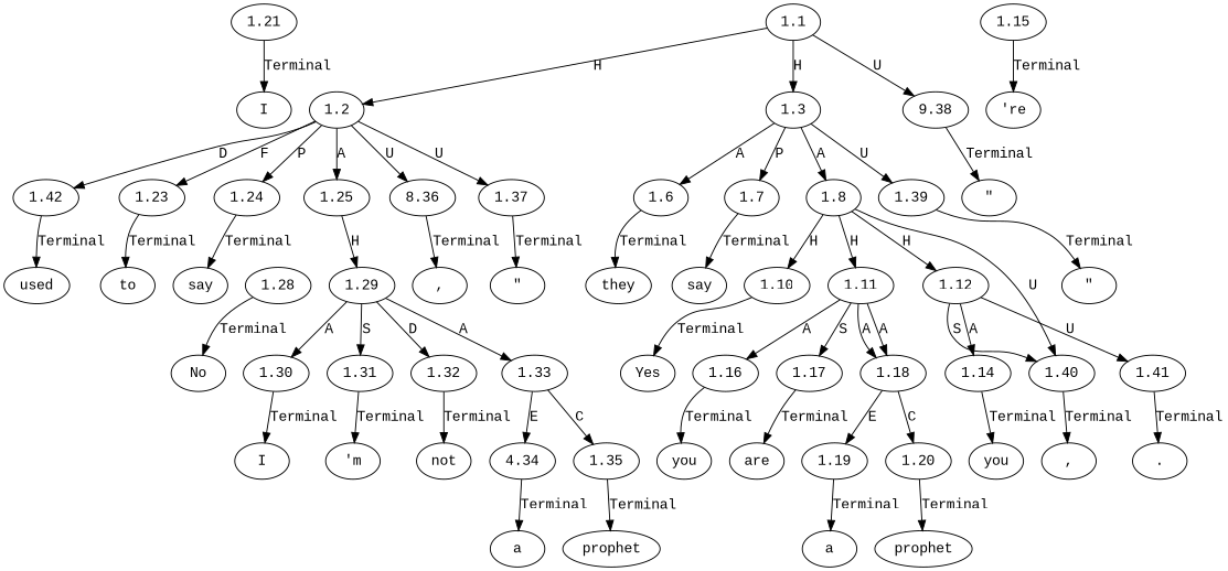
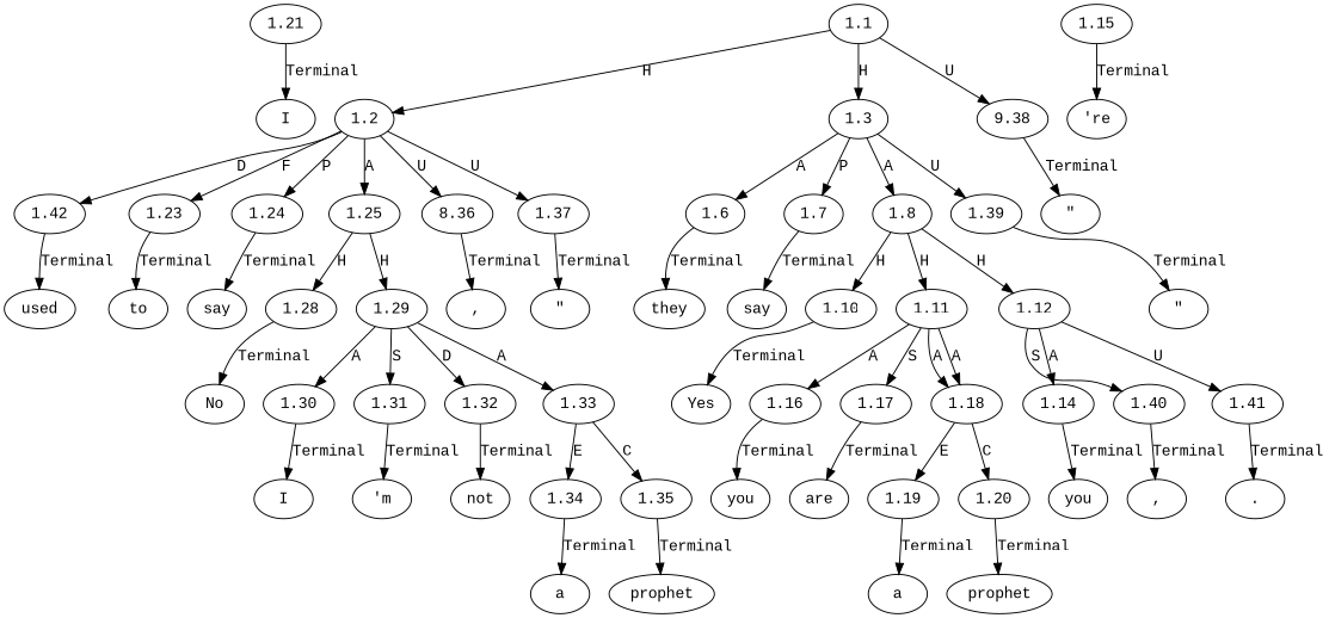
  digraph {
    fontname="Liberation Mono"
    node [fontname="Liberation Mono" ordering=out]
    edge [fontname="Liberation Mono" ordering=out]
    n1 [label=I]
    n2 [label=not]
    n3 [label=a]
    n4 [label=prophet]
    n5 [label="\""]
    n6 [label=they]
    n7 [label=say]
    n8 [label="\""]
    n9 [label=Yes]
    n10 [label=you]
    n11 [label=are]
    n12 [label=used]
    n13 [label=a]
    n14 [label=prophet]
    n15 [label=","]
    n16 [label=you]
    n17 [label="'re"]
    n18 [label="."]
    n19 [label=to]
    n20 [label=say]
    n21 [label=","]
    n22 [label="\""]
    n23 [label=No]
    n24 [label=I]
    n25 [label="'m"]
    n26 [label=1.1]
    n27 [label=1.2]
    n28 [label=1.3]
    n29 [label=9.38]
    n30 [label=1.42]
    n31 [label=1.23]
    n32 [label=1.24]
    n33 [label=1.25]
    n34 [label=8.36]
    n35 [label=1.37]
    n36 [label=1.6]
    n37 [label=1.7]
    n38 [label=1.8]
    n39 [label=1.39]
    n40 [label=1.21]
    n41 [label=1.28]
    n42 [label=1.29]
    n43 [label=1.10]
    n44 [label=1.11]
    n45 [label=1.12]
    n46 [label=1.40]
    n47 [label=1.16]
    n48 [label=1.17]
    n49 [label=1.18]
    n50 [label=1.14]
    n51 [label=1.41]
    n52 [label=1.19]
    n53 [label=1.20]
    n54 [label=1.15]
    n55 [label=1.30]
    n56 [label=1.31]
    n57 [label=1.32]
    n58 [label=1.33]
-   n59 [label=4.34]
+   n59 [label=1.34]
    n60 [label=1.35]
    n26 -> n27 [label=H]
    n26 -> n28 [label=H]
    n26 -> n29 [label=U]
    n27 -> n30 [label=D]
    n27 -> n31 [label=F]
    n27 -> n32 [label=P]
    n27 -> n33 [label=A]
    n27 -> n34 [label=U]
    n27 -> n35 [label=U]
    n28 -> n36 [label=A]
    n28 -> n37 [label=P]
    n28 -> n38 [label=A]
    n28 -> n39 [label=U]
    n29 -> n5 [label=Terminal]
    n30 -> n12 [label=Terminal]
    n31 -> n19 [label=Terminal]
    n32 -> n20 [label=Terminal]
+   n33 -> n41 [label=H]
    n33 -> n42 [label=H]
    n34 -> n21 [label=Terminal]
    n35 -> n22 [label=Terminal]
    n36 -> n6 [label=Terminal]
    n37 -> n7 [label=Terminal]
    n38 -> n43 [label=H]
    n38 -> n44 [label=H]
    n38 -> n45 [label=H]
-   n38 -> n46 [label=U]
    n39 -> n8 [label=Terminal]
    n40 -> n1 [label=Terminal]
    n41 -> n23 [label=Terminal]
    n42 -> n55 [label=A]
    n42 -> n56 [label=S]
    n42 -> n57 [label=D]
    n42 -> n58 [label=A]
    n43 -> n9 [label=Terminal]
    n44 -> n47 [label=A]
    n44 -> n48 [label=S]
    n44 -> n49 [label=A]
    n44 -> n49 [label=A]
    n45 -> n46 [label=S]
    n45 -> n50 [label=A]
    n45 -> n51 [label=U]
    n46 -> n15 [label=Terminal]
    n47 -> n10 [label=Terminal]
    n48 -> n11 [label=Terminal]
    n49 -> n52 [label=E]
    n49 -> n53 [label=C]
    n50 -> n16 [label=Terminal]
    n51 -> n18 [label=Terminal]
    n52 -> n13 [label=Terminal]
    n53 -> n14 [label=Terminal]
    n54 -> n17 [label=Terminal]
    n55 -> n24 [label=Terminal]
    n56 -> n25 [label=Terminal]
    n57 -> n2 [label=Terminal]
    n58 -> n59 [label=E]
    n58 -> n60 [label=C]
    n59 -> n3 [label=Terminal]
    n60 -> n4 [label=Terminal]
  }
